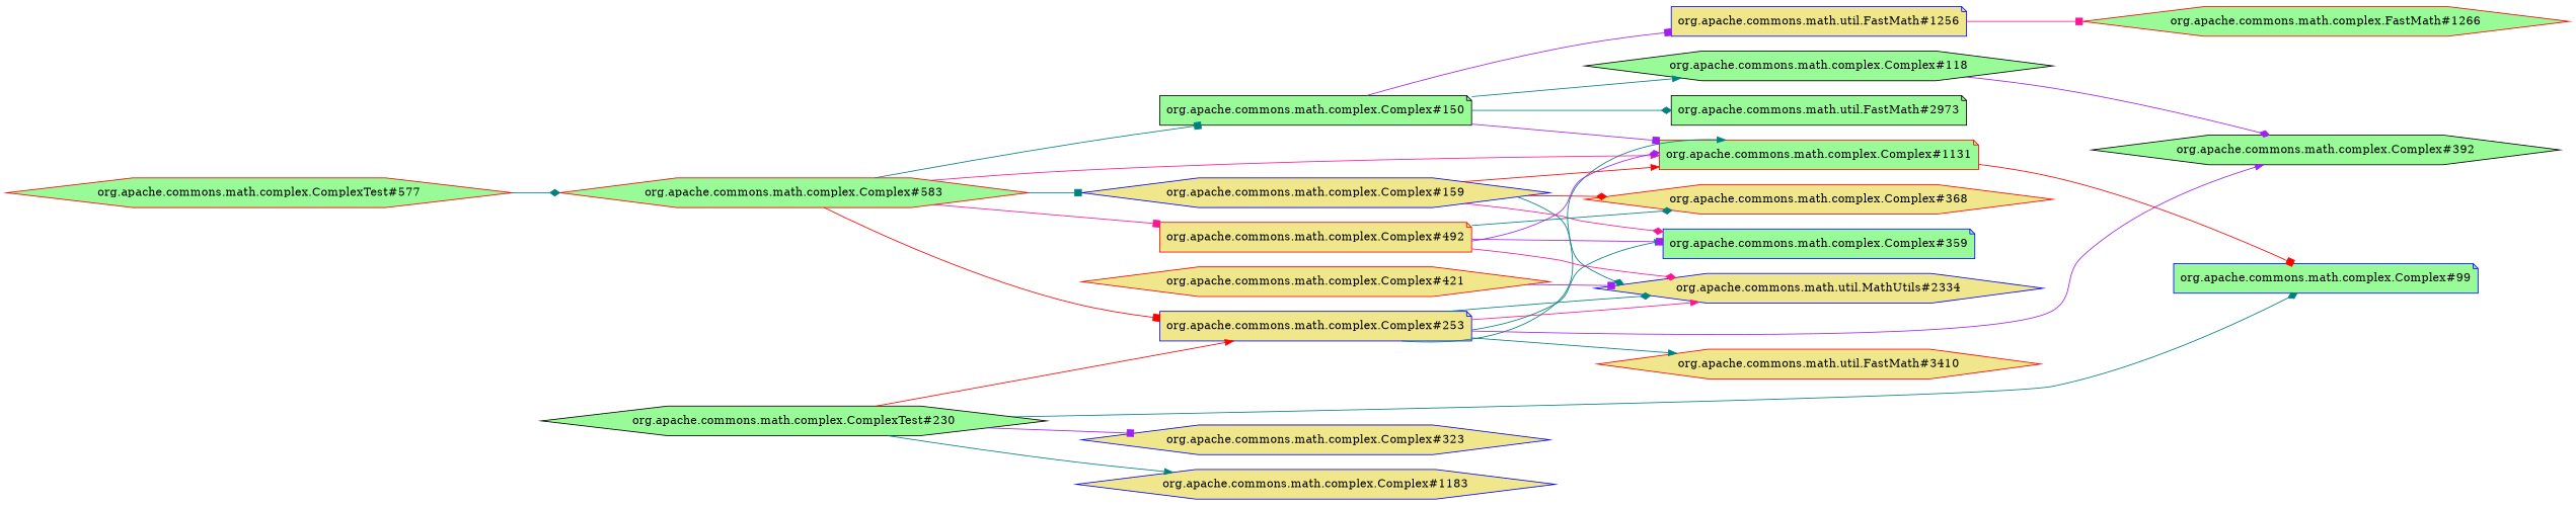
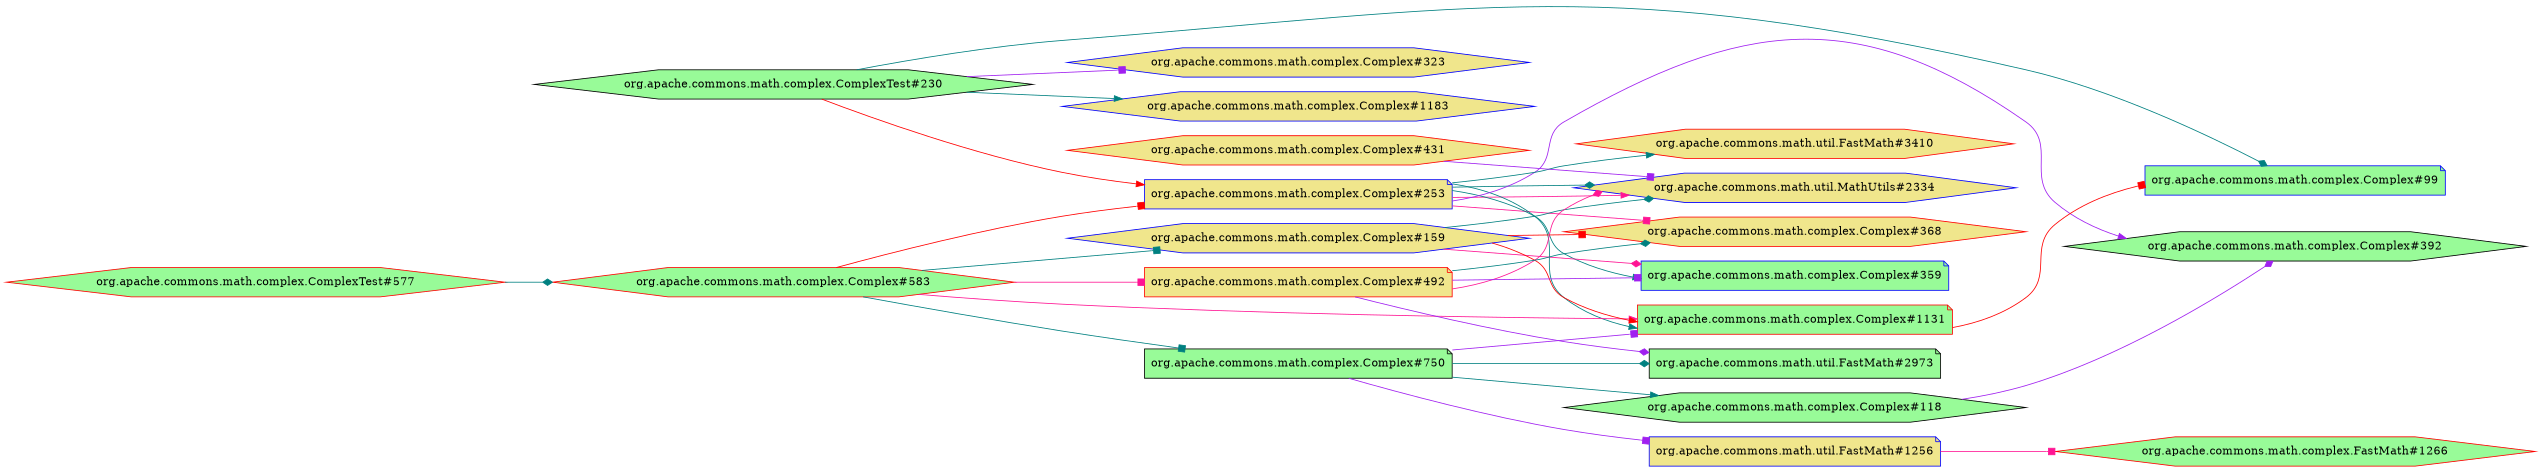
  digraph {
    rankdir=LR
    node [color=blue fillcolor=palegreen shape=hexagon style=filled]
    edge [arrowhead=box color=teal]
    "org.apache.commons.math.complex.ComplexTest#230" [color=black]
    "org.apache.commons.math.complex.Complex#99" [shape=note]
    "org.apache.commons.math.complex.Complex#253" [fillcolor=khaki shape=note]
    "org.apache.commons.math.complex.Complex#323" [fillcolor=khaki]
    "org.apache.commons.math.complex.Complex#1183" [fillcolor=khaki]
    "org.apache.commons.math.util.MathUtils#2334" [fillcolor=khaki]
    "org.apache.commons.math.complex.Complex#368" [color=red fillcolor=khaki]
    "org.apache.commons.math.complex.Complex#359" [shape=note]
    "org.apache.commons.math.complex.Complex#1131" [color=red shape=note]
    "org.apache.commons.math.complex.Complex#392" [color=black]
    "org.apache.commons.math.util.FastMath#3410" [color=red fillcolor=khaki]
    "org.apache.commons.math.complex.ComplexTest#577" [color=red]
    "org.apache.commons.math.complex.Complex#583" [color=red]
    "org.apache.commons.math.complex.Complex#159" [fillcolor=khaki]
    "org.apache.commons.math.complex.Complex#492" [color=red fillcolor=khaki shape=note]
-   "org.apache.commons.math.complex.Complex#750" [color=black shape=note label="org.apache.commons.math.complex.Complex#150"]
+   "org.apache.commons.math.complex.Complex#750" [color=black shape=note]
    "org.apache.commons.math.complex.Complex#118" [color=black]
    "org.apache.commons.math.util.FastMath#1256" [fillcolor=khaki shape=note]
    "org.apache.commons.math.util.FastMath#2973" [color=black shape=note]
-   "org.apache.commons.math.complex.Complex#421" [color=red fillcolor=khaki]
+   "org.apache.commons.math.complex.Complex#421" [color=red fillcolor=khaki label="org.apache.commons.math.complex.Complex#431"]
    n21 [color=red label="org.apache.commons.math.complex.FastMath#1266"]
    "org.apache.commons.math.complex.ComplexTest#230" -> "org.apache.commons.math.complex.Complex#99" [arrowhead=diamond]
    "org.apache.commons.math.complex.ComplexTest#230" -> "org.apache.commons.math.complex.Complex#253" [arrowhead=normal color=red]
    "org.apache.commons.math.complex.ComplexTest#230" -> "org.apache.commons.math.complex.Complex#323" [color=purple]
    "org.apache.commons.math.complex.ComplexTest#230" -> "org.apache.commons.math.complex.Complex#1183" [arrowhead=normal]
    "org.apache.commons.math.complex.Complex#253" -> "org.apache.commons.math.util.MathUtils#2334" [arrowhead=normal color=deeppink]
    "org.apache.commons.math.complex.Complex#253" -> "org.apache.commons.math.util.MathUtils#2334" [arrowhead=diamond]
+   "org.apache.commons.math.complex.Complex#253" -> "org.apache.commons.math.complex.Complex#368" [color=deeppink]
    "org.apache.commons.math.complex.Complex#253" -> "org.apache.commons.math.complex.Complex#359" [arrowhead=normal]
    "org.apache.commons.math.complex.Complex#253" -> "org.apache.commons.math.complex.Complex#1131" [arrowhead=normal]
    "org.apache.commons.math.complex.Complex#253" -> "org.apache.commons.math.complex.Complex#392" [arrowhead=normal color=purple]
    "org.apache.commons.math.complex.Complex#253" -> "org.apache.commons.math.util.FastMath#3410" [arrowhead=normal]
    "org.apache.commons.math.complex.Complex#1131" -> "org.apache.commons.math.complex.Complex#99" [color=red]
    "org.apache.commons.math.complex.ComplexTest#577" -> "org.apache.commons.math.complex.Complex#583" [arrowhead=diamond]
    "org.apache.commons.math.complex.Complex#583" -> "org.apache.commons.math.complex.Complex#253" [color=red]
    "org.apache.commons.math.complex.Complex#583" -> "org.apache.commons.math.complex.Complex#1131" [arrowhead=normal color=deeppink]
    "org.apache.commons.math.complex.Complex#583" -> "org.apache.commons.math.complex.Complex#159"
    "org.apache.commons.math.complex.Complex#583" -> "org.apache.commons.math.complex.Complex#492" [color=deeppink]
    "org.apache.commons.math.complex.Complex#583" -> "org.apache.commons.math.complex.Complex#750"
    "org.apache.commons.math.complex.Complex#159" -> "org.apache.commons.math.util.MathUtils#2334" [arrowhead=diamond]
-   "org.apache.commons.math.complex.Complex#159" -> "org.apache.commons.math.complex.Complex#368" [arrowhead=diamond color=red]
+   "org.apache.commons.math.complex.Complex#159" -> "org.apache.commons.math.complex.Complex#368" [color=red]
    "org.apache.commons.math.complex.Complex#159" -> "org.apache.commons.math.complex.Complex#359" [arrowhead=diamond color=deeppink]
    "org.apache.commons.math.complex.Complex#159" -> "org.apache.commons.math.complex.Complex#1131" [arrowhead=normal color=red]
    "org.apache.commons.math.complex.Complex#492" -> "org.apache.commons.math.util.MathUtils#2334" [arrowhead=diamond color=deeppink]
    "org.apache.commons.math.complex.Complex#492" -> "org.apache.commons.math.complex.Complex#368" [arrowhead=diamond]
    "org.apache.commons.math.complex.Complex#492" -> "org.apache.commons.math.complex.Complex#359" [color=purple]
-   "org.apache.commons.math.complex.Complex#492" -> "org.apache.commons.math.complex.Complex#1131" [arrowhead=diamond color=purple]
+   "org.apache.commons.math.complex.Complex#492" -> "org.apache.commons.math.util.FastMath#2973" [arrowhead=diamond color=purple]
    "org.apache.commons.math.complex.Complex#750" -> "org.apache.commons.math.complex.Complex#1131" [color=purple]
    "org.apache.commons.math.complex.Complex#750" -> "org.apache.commons.math.complex.Complex#118" [arrowhead=normal]
    "org.apache.commons.math.complex.Complex#750" -> "org.apache.commons.math.util.FastMath#1256" [color=purple]
    "org.apache.commons.math.complex.Complex#750" -> "org.apache.commons.math.util.FastMath#2973" [arrowhead=diamond]
    "org.apache.commons.math.complex.Complex#118" -> "org.apache.commons.math.complex.Complex#392" [arrowhead=diamond color=purple]
    "org.apache.commons.math.util.FastMath#1256" -> n21 [color=deeppink]
    "org.apache.commons.math.complex.Complex#421" -> "org.apache.commons.math.util.MathUtils#2334" [color=purple]
  }
